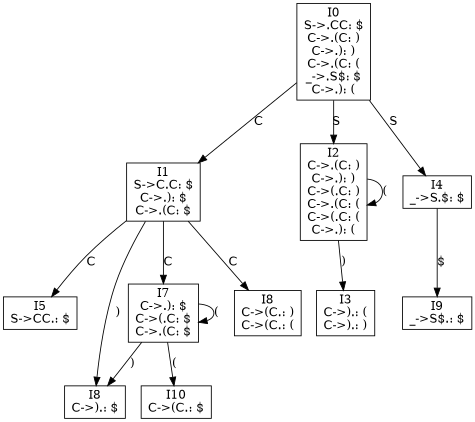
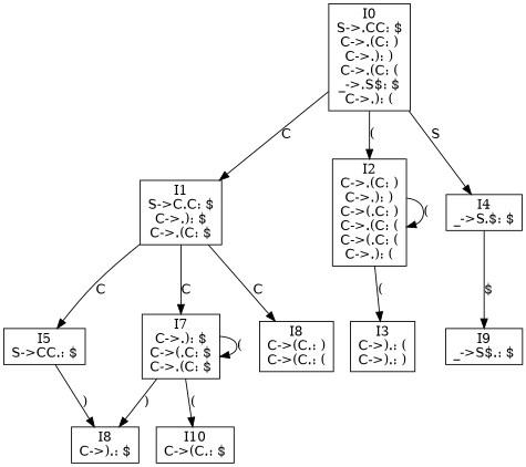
  digraph {
    node [shape=box]
    n1 [label="I0\nS->.CC: $\nC->.(C: )\nC->.): )\nC->.(C: (\n_->.S$: $\nC->.): ("]
    n2 [label="I1\nS->C.C: $\nC->.): $\nC->.(C: $"]
    n3 [label="I2\nC->.(C: )\nC->.): )\nC->(.C: )\nC->.(C: (\nC->(.C: (\nC->.): ("]
    n4 [label="I4\n_->S.$: $"]
    n5 [label="I5\nS->CC.: $"]
    n6 [label="I8\nC->).: $"]
    n7 [label="I7\nC->.): $\nC->(.C: $\nC->.(C: $"]
    n8 [label="I8\nC->(C.: )\nC->(C.: ("]
    n9 [label="I3\nC->).: (\nC->).: )"]
    n10 [label="I9\n_->S$.: $"]
    n11 [label="I10\nC->(C.: $"]
    n1 -> n2 [label=C]
-   n1 -> n3 [label=S]
+   n1 -> n3 [label="("]
    n1 -> n4 [label=S]
    n2 -> n5 [label=C]
-   n2 -> n6 [label=")"]
+   n5 -> n6 [label=")"]
    n2 -> n7 [label=C]
    n2 -> n8 [label=C]
    n3 -> n3 [label="("]
-   n3 -> n9 [label=")"]
+   n3 -> n9 [label="("]
    n4 -> n10 [label="$"]
    n7 -> n6 [label=")"]
    n7 -> n7 [label="("]
    n7 -> n11 [label="("]
  }
